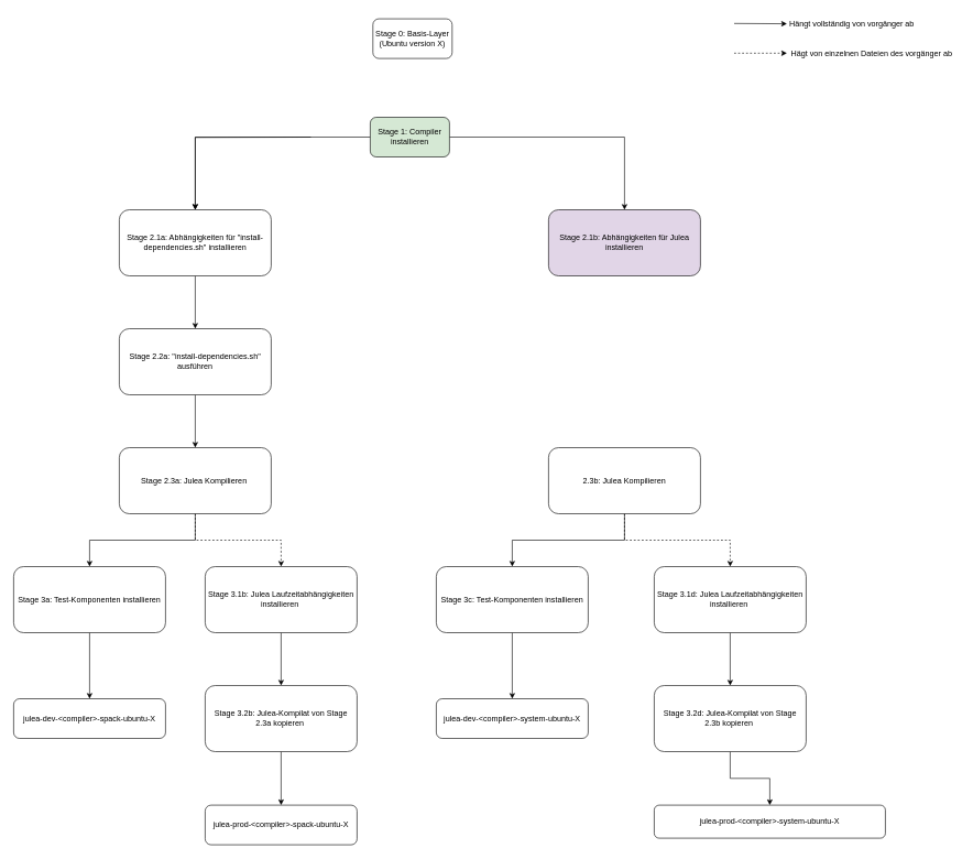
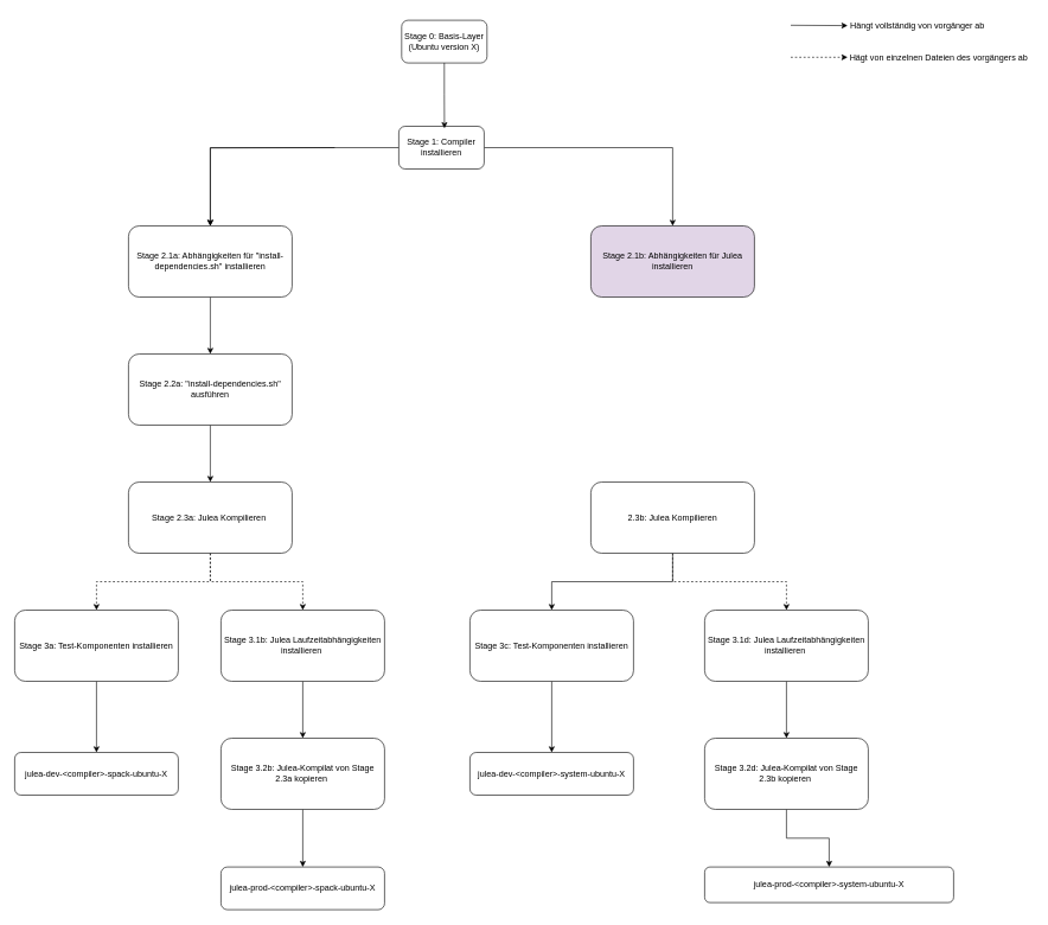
  <mxCell id="0" />
  <mxCell id="1" parent="0" />
  <mxCell id="2" value="" style="edgeStyle=orthogonalEdgeStyle;rounded=0;orthogonalLoop=1;jettySize=auto;html=1;" parent="1" target="7" edge="1"><mxGeometry relative="1" as="geometry"><mxPoint x="470" y="207" as="sourcePoint" /></mxGeometry></mxCell>
  <mxCell id="3" value="" style="edgeStyle=orthogonalEdgeStyle;rounded=0;orthogonalLoop=1;jettySize=auto;html=1;exitX=0;exitY=0.5;exitDx=0;exitDy=0;" parent="1" source="5" target="7" edge="1"><mxGeometry relative="1" as="geometry"><mxPoint x="470" y="207" as="sourcePoint" /></mxGeometry></mxCell>
  <mxCell id="4" style="edgeStyle=orthogonalEdgeStyle;rounded=0;orthogonalLoop=1;jettySize=auto;html=1;entryX=0.5;entryY=0;entryDx=0;entryDy=0;" parent="1" source="5" target="8" edge="1"><mxGeometry relative="1" as="geometry"><mxPoint x="700" y="317" as="targetPoint" /></mxGeometry></mxCell>
- <mxCell id="5" value="Stage 1: Compiler installieren" style="rounded=1;whiteSpace=wrap;html=1;fillColor=#d5e8d4;" parent="1" vertex="1"><mxGeometry x="560" y="177" width="120" height="60" as="geometry" /></mxCell>
+ <mxCell id="5" value="Stage 1: Compiler installieren" style="rounded=1;whiteSpace=wrap;html=1;" parent="1" vertex="1"><mxGeometry x="560" y="177" width="120" height="60" as="geometry" /></mxCell>
  <mxCell id="6" style="edgeStyle=orthogonalEdgeStyle;rounded=0;orthogonalLoop=1;jettySize=auto;html=1;exitX=0.5;exitY=1;exitDx=0;exitDy=0;entryX=0.5;entryY=0;entryDx=0;entryDy=0;" parent="1" source="7" target="10" edge="1"><mxGeometry relative="1" as="geometry" /></mxCell>
  <mxCell id="7" value="Stage 2.1a: Abhängigkeiten für &quot;install-dependencies.sh&quot; installieren" style="whiteSpace=wrap;html=1;rounded=1;" parent="1" vertex="1"><mxGeometry x="180" y="317" width="230" height="100" as="geometry" /></mxCell>
  <mxCell id="8" value="Stage 2.1b: Abhängigkeiten für Julea installieren" style="whiteSpace=wrap;html=1;rounded=1;fillColor=#e1d5e7;" parent="1" vertex="1"><mxGeometry x="830" y="317" width="230" height="100" as="geometry" /></mxCell>
  <mxCell id="9" style="edgeStyle=orthogonalEdgeStyle;rounded=0;orthogonalLoop=1;jettySize=auto;html=1;exitX=0.5;exitY=1;exitDx=0;exitDy=0;entryX=0.5;entryY=0;entryDx=0;entryDy=0;" parent="1" source="10" target="16" edge="1"><mxGeometry relative="1" as="geometry" /></mxCell>
  <mxCell id="10" value="Stage 2.2a: &quot;install-dependencies.sh&quot; ausführen" style="whiteSpace=wrap;html=1;rounded=1;" parent="1" vertex="1"><mxGeometry x="180" y="497" width="230" height="100" as="geometry" /></mxCell>
  <mxCell id="11" style="edgeStyle=orthogonalEdgeStyle;rounded=0;orthogonalLoop=1;jettySize=auto;html=1;entryX=0.5;entryY=0;entryDx=0;entryDy=0;" parent="1" source="13" target="22" edge="1"><mxGeometry relative="1" as="geometry" /></mxCell>
  <mxCell id="12" style="edgeStyle=orthogonalEdgeStyle;rounded=0;orthogonalLoop=1;jettySize=auto;html=1;entryX=0.5;entryY=0;entryDx=0;entryDy=0;dashed=1;" parent="1" source="13" target="24" edge="1"><mxGeometry relative="1" as="geometry" /></mxCell>
  <mxCell id="13" value="2.3b: Julea Kompilieren" style="whiteSpace=wrap;html=1;rounded=1;" parent="1" vertex="1"><mxGeometry x="830" y="677" width="230" height="100" as="geometry" /></mxCell>
- <mxCell id="14" style="edgeStyle=orthogonalEdgeStyle;rounded=0;orthogonalLoop=1;jettySize=auto;html=1;exitX=0.5;exitY=1;exitDx=0;exitDy=0;entryX=0.5;entryY=0;entryDx=0;entryDy=0;" parent="1" source="16" target="18" edge="1"><mxGeometry relative="1" as="geometry" /></mxCell>
+ <mxCell id="14" style="edgeStyle=orthogonalEdgeStyle;rounded=0;orthogonalLoop=1;jettySize=auto;html=1;exitX=0.5;exitY=1;exitDx=0;exitDy=0;entryX=0.5;entryY=0;entryDx=0;entryDy=0;dashed=1;" parent="1" source="16" target="18" edge="1"><mxGeometry relative="1" as="geometry" /></mxCell>
  <mxCell id="15" style="edgeStyle=orthogonalEdgeStyle;rounded=0;orthogonalLoop=1;jettySize=auto;html=1;entryX=0.5;entryY=0;entryDx=0;entryDy=0;dashed=1;" parent="1" source="16" target="20" edge="1"><mxGeometry relative="1" as="geometry" /></mxCell>
  <mxCell id="16" value="Stage 2.3a: Julea Kompilieren&amp;nbsp;" style="whiteSpace=wrap;html=1;rounded=1;" parent="1" vertex="1"><mxGeometry x="180" y="677" width="230" height="100" as="geometry" /></mxCell>
  <mxCell id="17" value="" style="edgeStyle=orthogonalEdgeStyle;rounded=0;orthogonalLoop=1;jettySize=auto;html=1;" edge="1" parent="1" source="18" target="35"><mxGeometry relative="1" as="geometry" /></mxCell>
  <mxCell id="18" value="Stage 3a: Test-Komponenten installieren" style="whiteSpace=wrap;html=1;rounded=1;" parent="1" vertex="1"><mxGeometry x="20" y="857" width="230" height="100" as="geometry" /></mxCell>
  <mxCell id="19" style="edgeStyle=orthogonalEdgeStyle;rounded=0;orthogonalLoop=1;jettySize=auto;html=1;entryX=0.5;entryY=0;entryDx=0;entryDy=0;" parent="1" source="20" target="28" edge="1"><mxGeometry relative="1" as="geometry" /></mxCell>
  <mxCell id="20" value="Stage 3.1b: Julea Laufzeitabhängigkeiten installieren&amp;nbsp;" style="whiteSpace=wrap;html=1;rounded=1;" parent="1" vertex="1"><mxGeometry x="310" y="857" width="230" height="100" as="geometry" /></mxCell>
  <mxCell id="21" style="edgeStyle=orthogonalEdgeStyle;rounded=0;orthogonalLoop=1;jettySize=auto;html=1;entryX=0.5;entryY=0;entryDx=0;entryDy=0;" edge="1" parent="1" source="22" target="37"><mxGeometry relative="1" as="geometry" /></mxCell>
  <mxCell id="22" value="Stage 3c: Test-Komponenten installieren" style="whiteSpace=wrap;html=1;rounded=1;" parent="1" vertex="1"><mxGeometry x="660" y="857" width="230" height="100" as="geometry" /></mxCell>
  <mxCell id="23" style="edgeStyle=orthogonalEdgeStyle;rounded=0;orthogonalLoop=1;jettySize=auto;html=1;" parent="1" source="24" target="26" edge="1"><mxGeometry relative="1" as="geometry" /></mxCell>
  <mxCell id="24" value="Stage 3.1d: Julea Laufzeitabhängigkeiten installieren&amp;nbsp;" style="whiteSpace=wrap;html=1;rounded=1;" parent="1" vertex="1"><mxGeometry x="990" y="857" width="230" height="100" as="geometry" /></mxCell>
  <mxCell id="25" style="edgeStyle=orthogonalEdgeStyle;rounded=0;orthogonalLoop=1;jettySize=auto;html=1;entryX=0.5;entryY=0;entryDx=0;entryDy=0;" edge="1" parent="1" source="26" target="38"><mxGeometry relative="1" as="geometry" /></mxCell>
  <mxCell id="26" value="Stage 3.2d: Julea-Kompilat von Stage 2.3b kopieren&amp;nbsp;" style="whiteSpace=wrap;html=1;rounded=1;" parent="1" vertex="1"><mxGeometry x="990" y="1037" width="230" height="100" as="geometry" /></mxCell>
  <mxCell id="27" style="edgeStyle=orthogonalEdgeStyle;rounded=0;orthogonalLoop=1;jettySize=auto;html=1;entryX=0.5;entryY=0;entryDx=0;entryDy=0;" edge="1" parent="1" source="28" target="36"><mxGeometry relative="1" as="geometry" /></mxCell>
  <mxCell id="28" value="Stage 3.2b: Julea-Kompilat von Stage 2.3a kopieren&amp;nbsp;" style="whiteSpace=wrap;html=1;rounded=1;" parent="1" vertex="1"><mxGeometry x="310" y="1037" width="230" height="100" as="geometry" /></mxCell>
  <mxCell id="29" value="" style="endArrow=classic;html=1;rounded=0;dashed=1;" parent="1" edge="1"><mxGeometry width="50" height="50" relative="1" as="geometry"><mxPoint x="1111" y="80" as="sourcePoint" /><mxPoint x="1191" y="80" as="targetPoint" /></mxGeometry></mxCell>
  <mxCell id="30" value="" style="endArrow=classic;html=1;rounded=0;" parent="1" edge="1"><mxGeometry width="50" height="50" relative="1" as="geometry"><mxPoint x="1111" y="35" as="sourcePoint" /><mxPoint x="1191" y="35.5" as="targetPoint" /></mxGeometry></mxCell>
  <mxCell id="31" value="Hängt vollständig von vorgänger ab&amp;nbsp;" style="text;html=1;align=center;verticalAlign=middle;whiteSpace=wrap;rounded=0;" parent="1" vertex="1"><mxGeometry x="1191" y="20.5" width="200" height="30" as="geometry" /></mxCell>
- <mxCell id="32" value="Hägt von einzelnen Dateien des vorgänger ab&amp;nbsp;" style="text;html=1;align=center;verticalAlign=middle;whiteSpace=wrap;rounded=0;" parent="1" vertex="1"><mxGeometry x="1191" y="65.5" width="260" height="30" as="geometry" /></mxCell>
+ <mxCell id="32" value="Hägt von einzelnen Dateien des vorgängers ab&amp;nbsp;" style="text;html=1;align=center;verticalAlign=middle;whiteSpace=wrap;rounded=0;" parent="1" vertex="1"><mxGeometry x="1191" y="65.5" width="260" height="30" as="geometry" /></mxCell>
  <mxCell id="33" value="Stage 0: Basis-Layer (Ubuntu version X)" style="rounded=1;whiteSpace=wrap;html=1;" vertex="1" parent="1"><mxGeometry x="564" y="28" width="120" height="60" as="geometry" /></mxCell>
+ <mxCell id="34" style="edgeStyle=orthogonalEdgeStyle;rounded=0;orthogonalLoop=1;jettySize=auto;html=1;entryX=0.535;entryY=0.048;entryDx=0;entryDy=0;entryPerimeter=0;" edge="1" parent="1" source="33" target="5"><mxGeometry relative="1" as="geometry" /></mxCell>
  <mxCell id="35" value="julea-dev-&amp;lt;compiler&amp;gt;-spack-ubuntu-X" style="whiteSpace=wrap;html=1;rounded=1;" vertex="1" parent="1"><mxGeometry x="20" y="1057" width="230" height="60" as="geometry" /></mxCell>
  <mxCell id="36" value="julea-prod-&amp;lt;compiler&amp;gt;-spack-ubuntu-X" style="whiteSpace=wrap;html=1;rounded=1;" vertex="1" parent="1"><mxGeometry x="310" y="1218" width="230" height="60" as="geometry" /></mxCell>
  <mxCell id="37" value="julea-dev-&amp;lt;compiler&amp;gt;-system-ubuntu-X" style="whiteSpace=wrap;html=1;rounded=1;" vertex="1" parent="1"><mxGeometry x="660" y="1057" width="230" height="60" as="geometry" /></mxCell>
  <mxCell id="38" value="julea-prod-&amp;lt;compiler&amp;gt;-system-ubuntu-X" style="whiteSpace=wrap;html=1;rounded=1;" vertex="1" parent="1"><mxGeometry x="990" y="1218" width="350" height="50" as="geometry" /></mxCell>
